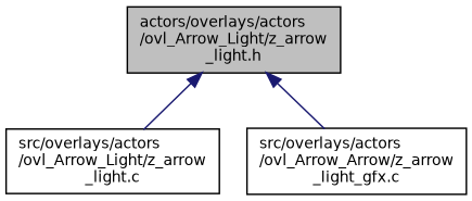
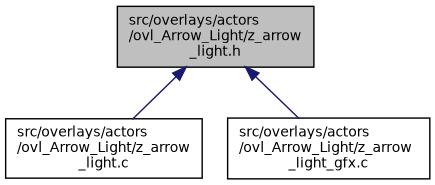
  digraph {
    node [color=black fillcolor=white fontname=Helvetica fontsize=10 shape=record style=filled]
    edge [color=midnightblue dir=back fontname=Helvetica fontsize=10 labelfontname=Helvetica labelfontsize=10 style=solid]
-   n1 [fillcolor=grey75 fontcolor=black height=0.2 label="actors/overlays/actors\l/ovl_Arrow_Light/z_arrow\l_light.h" width=0.4]
+   n1 [fillcolor=grey75 fontcolor=black height=0.2 label="src/overlays/actors\l/ovl_Arrow_Light/z_arrow\l_light.h" width=0.4]
    n2 [height=0.2 label="src/overlays/actors\l/ovl_Arrow_Light/z_arrow\l_light.c" width=0.4]
-   n3 [height=0.2 label="src/overlays/actors\l/ovl_Arrow_Arrow/z_arrow\l_light_gfx.c" width=0.4]
+   n3 [height=0.2 label="src/overlays/actors\l/ovl_Arrow_Light/z_arrow\l_light_gfx.c" width=0.4]
    n1 -> n2
    n1 -> n3
  }
